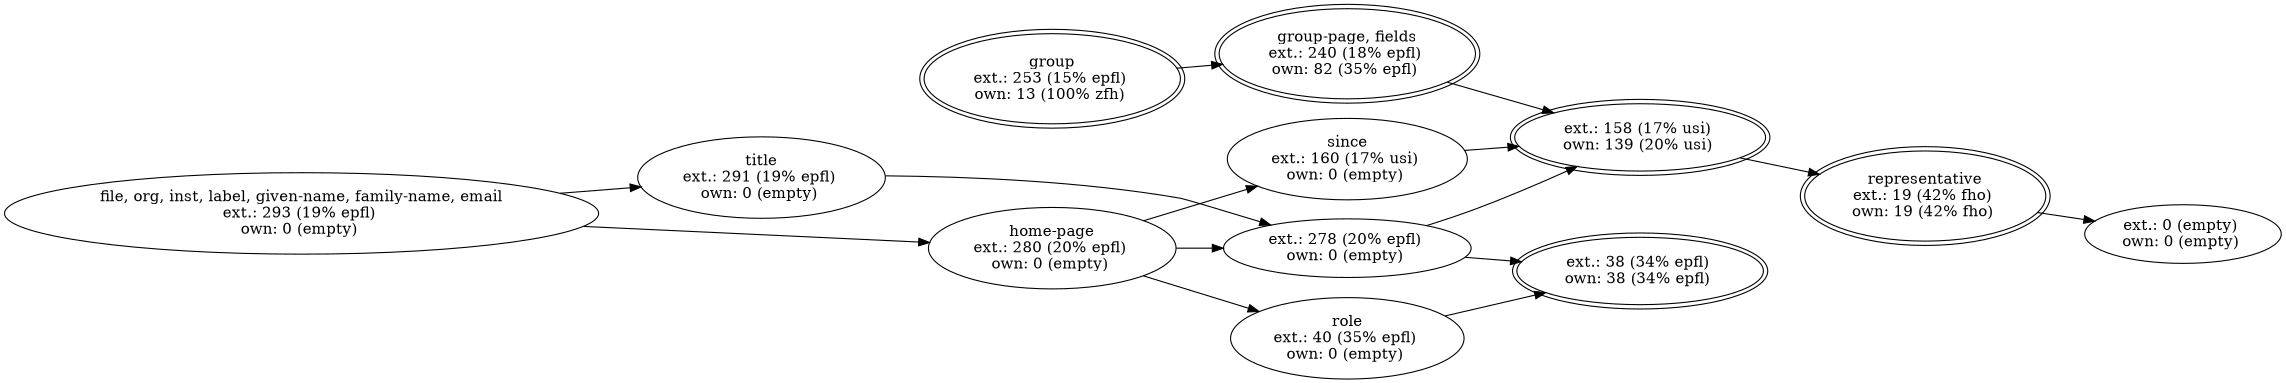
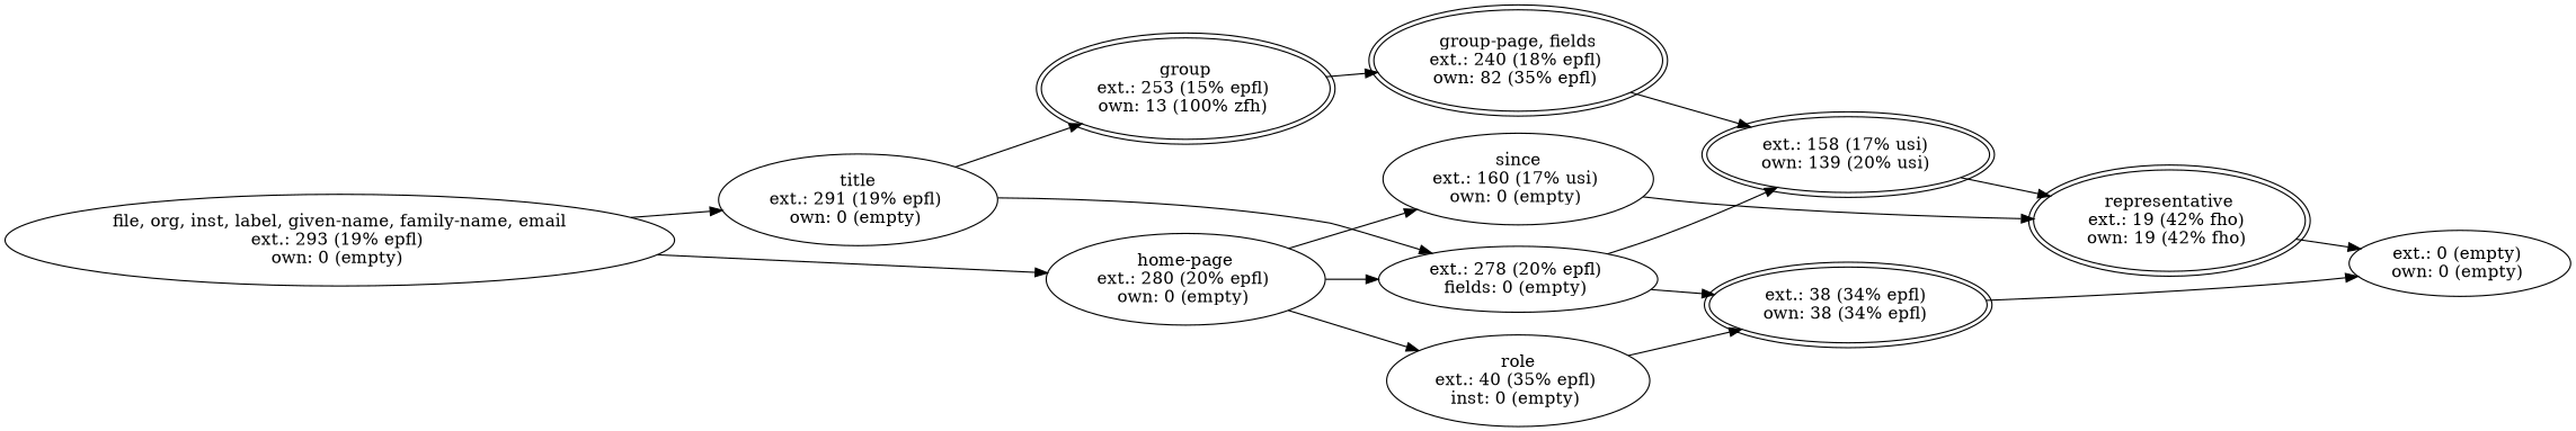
  digraph {
    rankdir=LR
    n1 [label="file, org, inst, label, given-name, family-name, email\next.: 293 (19% epfl) \nown: 0 (empty) "]
    n2 [label="home-page\next.: 280 (20% epfl) \nown: 0 (empty) "]
    n3 [label="title\next.: 291 (19% epfl) \nown: 0 (empty) "]
-   n4 [label="ext.: 278 (20% epfl) \nown: 0 (empty) "]
+   n4 [label="ext.: 278 (20% epfl) \nfields: 0 (empty) "]
    n5 [label="since\next.: 160 (17% usi) \nown: 0 (empty) "]
-   n6 [label="role\next.: 40 (35% epfl) \nown: 0 (empty) "]
+   n6 [label="role\next.: 40 (35% epfl) \ninst: 0 (empty) "]
    n7 [label="group\next.: 253 (15% epfl) \nown: 13 (100% zfh) " peripheries=2]
    n8 [label="ext.: 158 (17% usi) \nown: 139 (20% usi) " peripheries=2]
    n9 [label="representative\next.: 19 (42% fho) \nown: 19 (42% fho) " peripheries=2]
    n10 [label="ext.: 0 (empty) \nown: 0 (empty) "]
    n11 [label="ext.: 38 (34% epfl) \nown: 38 (34% epfl) " peripheries=2]
    n12 [label="group-page, fields\next.: 240 (18% epfl) \nown: 82 (35% epfl) " peripheries=2]
    n1 -> n2
    n1 -> n3
    n2 -> n4
    n2 -> n5
    n2 -> n6
    n3 -> n4
+   n3 -> n7
    n4 -> n8
    n4 -> n11
-   n5 -> n8
+   n5 -> n9
    n6 -> n11
    n7 -> n12
    n8 -> n9
    n9 -> n10
+   n11 -> n10
    n12 -> n8
  }
